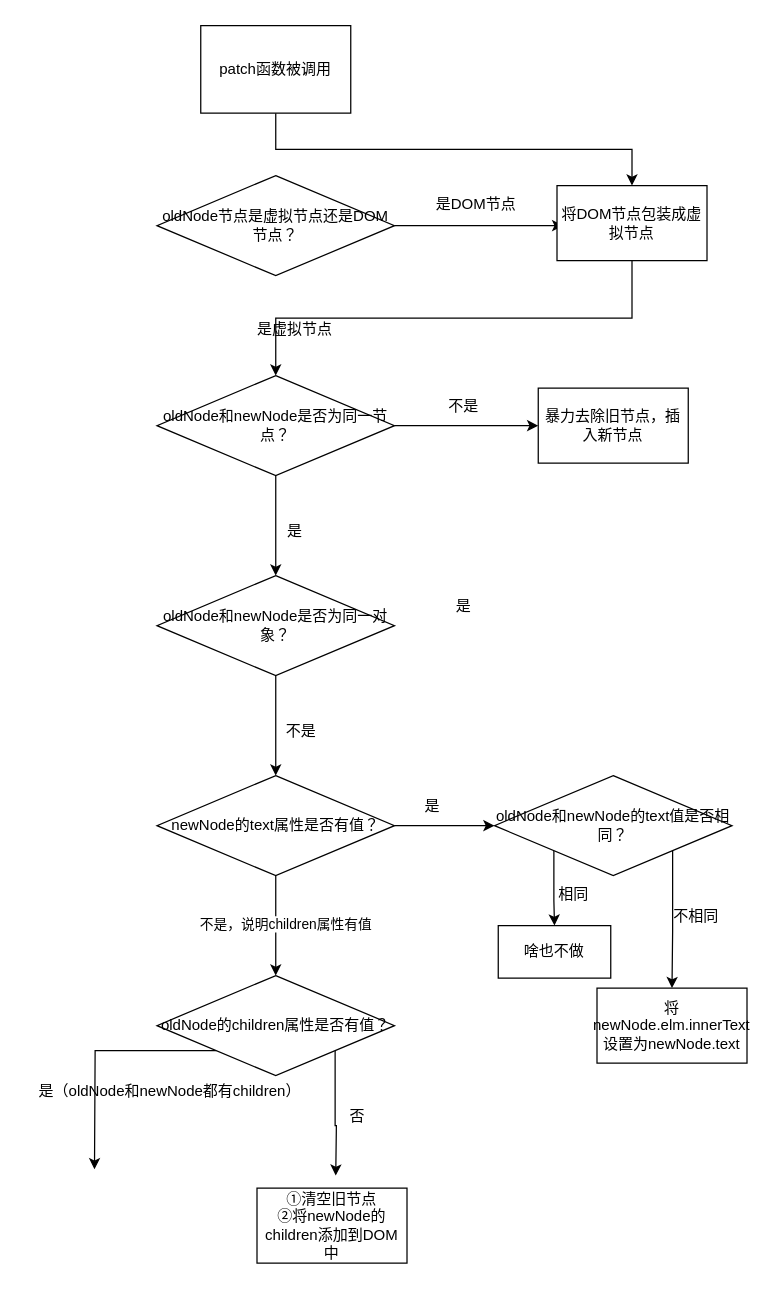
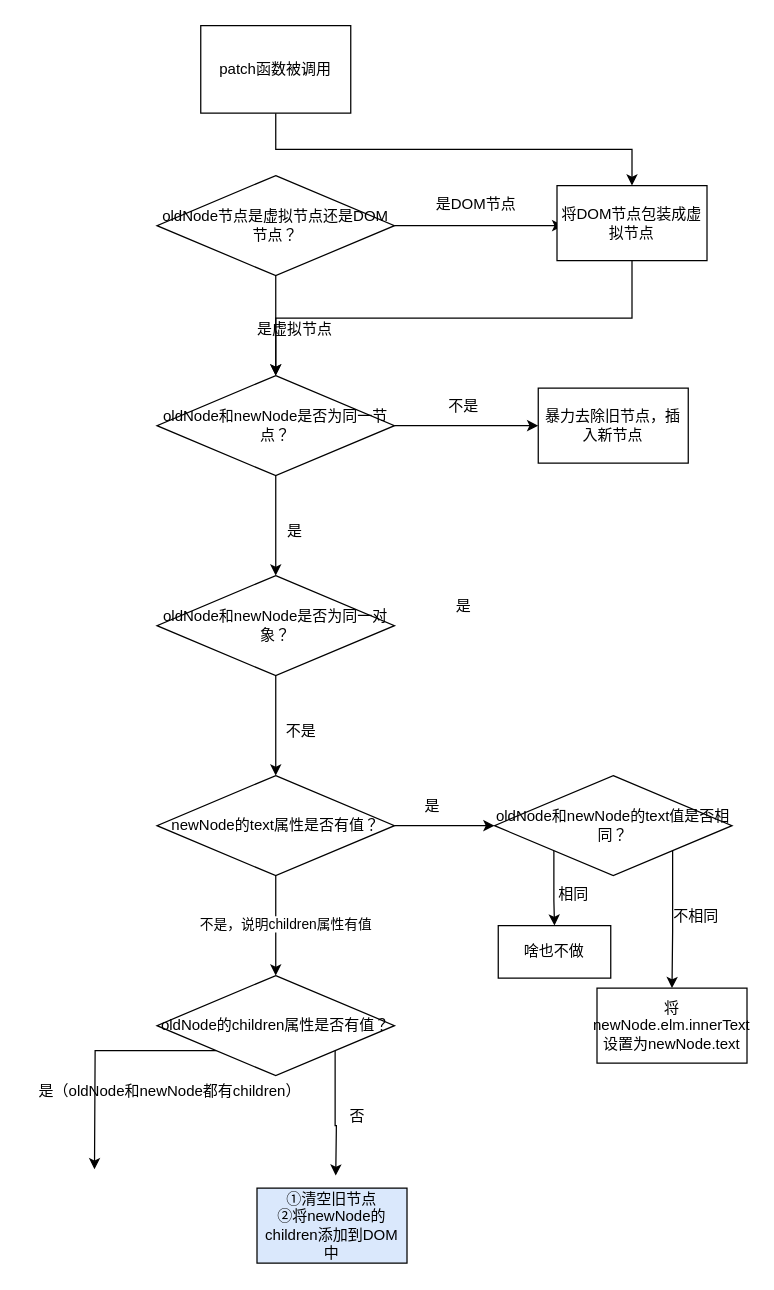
  <mxCell id="0" />
  <mxCell id="1" parent="0" />
  <mxCell id="2" value="" style="edgeStyle=orthogonalEdgeStyle;rounded=0;orthogonalLoop=1;jettySize=auto;html=1;" parent="1" source="4" edge="1"><mxGeometry relative="1" as="geometry"><mxPoint x="450" y="180" as="targetPoint" /></mxGeometry></mxCell>
+ <mxCell id="3" value="" style="edgeStyle=orthogonalEdgeStyle;rounded=0;orthogonalLoop=1;jettySize=auto;html=1;" parent="1" source="4" target="12" edge="1"><mxGeometry relative="1" as="geometry" /></mxCell>
  <mxCell id="4" value="oldNode节点是虚拟节点还是DOM节点？" style="rhombus;whiteSpace=wrap;html=1;" parent="1" vertex="1"><mxGeometry x="125" y="140" width="190" height="80" as="geometry" /></mxCell>
  <mxCell id="5" style="edgeStyle=orthogonalEdgeStyle;rounded=0;orthogonalLoop=1;jettySize=auto;html=1;exitX=0.5;exitY=1;exitDx=0;exitDy=0;" parent="1" source="6" target="9" edge="1"><mxGeometry relative="1" as="geometry" /></mxCell>
  <mxCell id="6" value="patch函数被调用" style="rounded=0;whiteSpace=wrap;html=1;" parent="1" vertex="1"><mxGeometry x="160" y="20" width="120" height="70" as="geometry" /></mxCell>
  <mxCell id="7" value="是DOM节点" style="text;html=1;align=center;verticalAlign=middle;resizable=0;points=[];autosize=1;strokeColor=none;fillColor=none;" parent="1" vertex="1"><mxGeometry x="335" y="148" width="90" height="30" as="geometry" /></mxCell>
  <mxCell id="8" style="edgeStyle=orthogonalEdgeStyle;rounded=0;orthogonalLoop=1;jettySize=auto;html=1;exitX=0.5;exitY=1;exitDx=0;exitDy=0;entryX=0.5;entryY=0;entryDx=0;entryDy=0;" parent="1" source="9" target="12" edge="1"><mxGeometry relative="1" as="geometry" /></mxCell>
  <mxCell id="9" value="将DOM节点包装成虚拟节点" style="rounded=0;whiteSpace=wrap;html=1;" parent="1" vertex="1"><mxGeometry x="445" y="148" width="120" height="60" as="geometry" /></mxCell>
  <mxCell id="10" value="" style="edgeStyle=orthogonalEdgeStyle;rounded=0;orthogonalLoop=1;jettySize=auto;html=1;" parent="1" source="12" target="14" edge="1"><mxGeometry relative="1" as="geometry" /></mxCell>
  <mxCell id="11" value="" style="edgeStyle=orthogonalEdgeStyle;rounded=0;orthogonalLoop=1;jettySize=auto;html=1;" parent="1" source="12" target="17" edge="1"><mxGeometry relative="1" as="geometry" /></mxCell>
  <mxCell id="12" value="oldNode和newNode是否为同一节点？" style="rhombus;whiteSpace=wrap;html=1;" parent="1" vertex="1"><mxGeometry x="125" y="300" width="190" height="80" as="geometry" /></mxCell>
  <mxCell id="13" value="是虚拟节点" style="text;html=1;align=center;verticalAlign=middle;resizable=0;points=[];autosize=1;strokeColor=none;fillColor=none;" parent="1" vertex="1"><mxGeometry x="195" y="248" width="80" height="30" as="geometry" /></mxCell>
  <mxCell id="14" value="暴力去除旧节点，插入新节点" style="whiteSpace=wrap;html=1;" parent="1" vertex="1"><mxGeometry x="430" y="310" width="120" height="60" as="geometry" /></mxCell>
  <mxCell id="15" value="不是" style="text;html=1;align=center;verticalAlign=middle;resizable=0;points=[];autosize=1;strokeColor=none;fillColor=none;" parent="1" vertex="1"><mxGeometry x="345" y="310" width="50" height="30" as="geometry" /></mxCell>
  <mxCell id="16" value="" style="edgeStyle=orthogonalEdgeStyle;rounded=0;orthogonalLoop=1;jettySize=auto;html=1;" parent="1" source="17" target="23" edge="1"><mxGeometry relative="1" as="geometry" /></mxCell>
  <mxCell id="17" value="oldNode和newNode是否为同一对象？" style="rhombus;whiteSpace=wrap;html=1;" parent="1" vertex="1"><mxGeometry x="125" y="460" width="190" height="80" as="geometry" /></mxCell>
  <mxCell id="18" value="是" style="text;html=1;align=center;verticalAlign=middle;resizable=0;points=[];autosize=1;strokeColor=none;fillColor=none;" parent="1" vertex="1"><mxGeometry x="215" y="410" width="40" height="30" as="geometry" /></mxCell>
  <mxCell id="19" value="是" style="text;html=1;align=center;verticalAlign=middle;resizable=0;points=[];autosize=1;strokeColor=none;fillColor=none;" parent="1" vertex="1"><mxGeometry x="350" y="470" width="40" height="30" as="geometry" /></mxCell>
  <mxCell id="20" value="" style="edgeStyle=orthogonalEdgeStyle;rounded=0;orthogonalLoop=1;jettySize=auto;html=1;" parent="1" source="23" target="28" edge="1"><mxGeometry relative="1" as="geometry" /></mxCell>
  <mxCell id="21" value="" style="edgeStyle=orthogonalEdgeStyle;rounded=0;orthogonalLoop=1;jettySize=auto;html=1;" parent="1" source="23" target="35" edge="1"><mxGeometry relative="1" as="geometry" /></mxCell>
  <mxCell id="22" value="不是，说明children属性有值" style="edgeLabel;html=1;align=center;verticalAlign=middle;resizable=0;points=[];" parent="21" vertex="1" connectable="0"><mxGeometry x="-0.06" y="7" relative="1" as="geometry"><mxPoint as="offset" /></mxGeometry></mxCell>
  <mxCell id="23" value="newNode的text属性是否有值？" style="rhombus;whiteSpace=wrap;html=1;" parent="1" vertex="1"><mxGeometry x="125" y="620" width="190" height="80" as="geometry" /></mxCell>
  <mxCell id="24" value="不是" style="text;html=1;align=center;verticalAlign=middle;resizable=0;points=[];autosize=1;strokeColor=none;fillColor=none;" parent="1" vertex="1"><mxGeometry x="215" y="570" width="50" height="30" as="geometry" /></mxCell>
  <mxCell id="25" value="将newNode.elm.innerText设置为newNode.text" style="whiteSpace=wrap;html=1;" parent="1" vertex="1"><mxGeometry x="477" y="790" width="120" height="60" as="geometry" /></mxCell>
  <mxCell id="26" style="edgeStyle=orthogonalEdgeStyle;rounded=0;orthogonalLoop=1;jettySize=auto;html=1;exitX=1;exitY=1;exitDx=0;exitDy=0;entryX=0.5;entryY=0;entryDx=0;entryDy=0;" parent="1" source="28" target="25" edge="1"><mxGeometry relative="1" as="geometry" /></mxCell>
  <mxCell id="27" style="edgeStyle=orthogonalEdgeStyle;rounded=0;orthogonalLoop=1;jettySize=auto;html=1;exitX=0;exitY=1;exitDx=0;exitDy=0;entryX=0.5;entryY=0;entryDx=0;entryDy=0;" parent="1" source="28" target="31" edge="1"><mxGeometry relative="1" as="geometry" /></mxCell>
  <mxCell id="28" value="oldNode和newNode的text值是否相同？" style="rhombus;whiteSpace=wrap;html=1;" parent="1" vertex="1"><mxGeometry x="395" y="620" width="190" height="80" as="geometry" /></mxCell>
  <mxCell id="29" value="是" style="text;html=1;align=center;verticalAlign=middle;resizable=0;points=[];autosize=1;strokeColor=none;fillColor=none;" parent="1" vertex="1"><mxGeometry x="325" y="630" width="40" height="30" as="geometry" /></mxCell>
  <mxCell id="30" value="不相同" style="text;html=1;align=center;verticalAlign=middle;resizable=0;points=[];autosize=1;strokeColor=none;fillColor=none;" parent="1" vertex="1"><mxGeometry x="526" y="718" width="60" height="30" as="geometry" /></mxCell>
  <mxCell id="31" value="啥也不做" style="rounded=0;whiteSpace=wrap;html=1;" parent="1" vertex="1"><mxGeometry x="398" y="740" width="90" height="42" as="geometry" /></mxCell>
  <mxCell id="32" value="相同" style="text;html=1;align=center;verticalAlign=middle;resizable=0;points=[];autosize=1;strokeColor=none;fillColor=none;" parent="1" vertex="1"><mxGeometry x="433" y="700" width="50" height="30" as="geometry" /></mxCell>
  <mxCell id="33" style="edgeStyle=orthogonalEdgeStyle;rounded=0;orthogonalLoop=1;jettySize=auto;html=1;exitX=1;exitY=1;exitDx=0;exitDy=0;" parent="1" source="35" edge="1"><mxGeometry relative="1" as="geometry"><mxPoint x="268" y="940" as="targetPoint" /></mxGeometry></mxCell>
  <mxCell id="34" style="edgeStyle=orthogonalEdgeStyle;rounded=0;orthogonalLoop=1;jettySize=auto;html=1;exitX=0;exitY=1;exitDx=0;exitDy=0;" parent="1" source="35" edge="1"><mxGeometry relative="1" as="geometry"><mxPoint x="75" y="935" as="targetPoint" /></mxGeometry></mxCell>
  <mxCell id="35" value="oldNode的children属性是否有值？" style="rhombus;whiteSpace=wrap;html=1;" parent="1" vertex="1"><mxGeometry x="125" y="780" width="190" height="80" as="geometry" /></mxCell>
- <mxCell id="36" value="①清空旧节点&lt;br style=&quot;border-color: var(--border-color);&quot;&gt;②将newNode的children添加到DOM中" style="rounded=0;whiteSpace=wrap;html=1;" parent="1" vertex="1"><mxGeometry x="205" y="950" width="120" height="60" as="geometry" /></mxCell>
+ <mxCell id="36" value="①清空旧节点&lt;br style=&quot;border-color: var(--border-color);&quot;&gt;②将newNode的children添加到DOM中" style="rounded=0;whiteSpace=wrap;html=1;fillColor=#dae8fc;" parent="1" vertex="1"><mxGeometry x="205" y="950" width="120" height="60" as="geometry" /></mxCell>
  <mxCell id="37" value="否" style="text;html=1;align=center;verticalAlign=middle;resizable=0;points=[];autosize=1;strokeColor=none;fillColor=none;" parent="1" vertex="1"><mxGeometry x="265" y="878" width="40" height="30" as="geometry" /></mxCell>
  <mxCell id="38" value="是（oldNode和newNode都有children）" style="text;html=1;align=center;verticalAlign=middle;resizable=0;points=[];autosize=1;strokeColor=none;fillColor=none;" parent="1" vertex="1"><mxGeometry x="20" y="858" width="230" height="30" as="geometry" /></mxCell>
